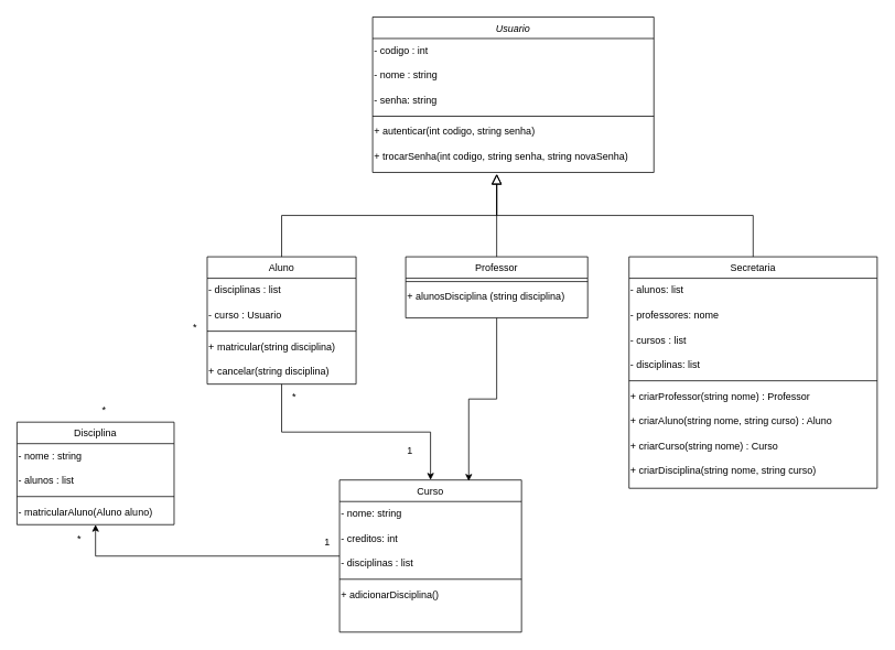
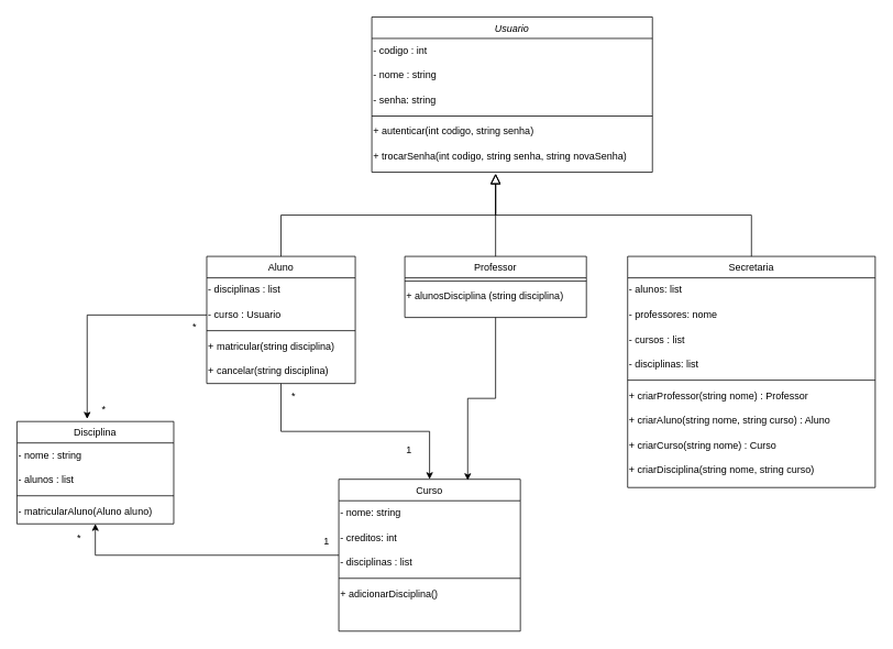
  <mxCell id="0" />
  <mxCell id="1" parent="0" />
  <mxCell id="2" value="Usuario" style="swimlane;fontStyle=2;align=center;verticalAlign=top;childLayout=stackLayout;horizontal=1;startSize=26;horizontalStack=0;resizeParent=1;resizeLast=0;collapsible=1;marginBottom=0;rounded=0;shadow=0;strokeWidth=1;" parent="1" vertex="1"><mxGeometry x="450" y="20" width="340" height="188" as="geometry"><mxRectangle x="230" y="140" width="160" height="26" as="alternateBounds" /></mxGeometry></mxCell>
  <mxCell id="3" value="&lt;div&gt;- codigo : int&lt;br&gt;&lt;/div&gt;" style="text;html=1;align=left;verticalAlign=middle;resizable=0;points=[];autosize=1;strokeColor=none;fillColor=none;" vertex="1" parent="2"><mxGeometry y="26" width="340" height="30" as="geometry" /></mxCell>
  <mxCell id="4" value="&lt;div&gt;- nome : string&lt;br&gt;&lt;/div&gt;" style="text;html=1;align=left;verticalAlign=middle;resizable=0;points=[];autosize=1;strokeColor=none;fillColor=none;" vertex="1" parent="2"><mxGeometry y="56" width="340" height="30" as="geometry" /></mxCell>
  <mxCell id="5" value="&lt;div&gt;- senha: string&lt;br&gt;&lt;/div&gt;" style="text;html=1;align=left;verticalAlign=middle;resizable=0;points=[];autosize=1;strokeColor=none;fillColor=none;" vertex="1" parent="2"><mxGeometry y="86" width="340" height="30" as="geometry" /></mxCell>
  <mxCell id="6" value="" style="line;html=1;strokeWidth=1;align=left;verticalAlign=middle;spacingTop=-1;spacingLeft=3;spacingRight=3;rotatable=0;labelPosition=right;points=[];portConstraint=eastwest;" parent="2" vertex="1"><mxGeometry y="116" width="340" height="8" as="geometry" /></mxCell>
  <mxCell id="7" value="+ autenticar(int codigo, string senha)" style="text;html=1;align=left;verticalAlign=middle;resizable=0;points=[];autosize=1;strokeColor=none;fillColor=none;" vertex="1" parent="2"><mxGeometry y="124" width="340" height="30" as="geometry" /></mxCell>
  <mxCell id="8" value="+ trocarSenha(int codigo, string senha, string novaSenha)" style="text;html=1;align=left;verticalAlign=middle;resizable=0;points=[];autosize=1;strokeColor=none;fillColor=none;" vertex="1" parent="2"><mxGeometry y="154" width="340" height="30" as="geometry" /></mxCell>
  <mxCell id="9" style="edgeStyle=orthogonalEdgeStyle;rounded=0;orthogonalLoop=1;jettySize=auto;html=1;entryX=0.5;entryY=0;entryDx=0;entryDy=0;" edge="1" parent="1" source="10" target="38"><mxGeometry relative="1" as="geometry" /></mxCell>
  <mxCell id="10" value="Aluno" style="swimlane;fontStyle=0;align=center;verticalAlign=top;childLayout=stackLayout;horizontal=1;startSize=26;horizontalStack=0;resizeParent=1;resizeLast=0;collapsible=1;marginBottom=0;rounded=0;shadow=0;strokeWidth=1;" parent="1" vertex="1"><mxGeometry x="250" y="310" width="180" height="154" as="geometry"><mxRectangle x="130" y="380" width="160" height="26" as="alternateBounds" /></mxGeometry></mxCell>
  <mxCell id="11" value="- disciplinas : list" style="text;html=1;align=left;verticalAlign=middle;resizable=0;points=[];autosize=1;strokeColor=none;fillColor=none;strokeWidth=0;shadow=0;glass=0;" vertex="1" parent="10"><mxGeometry y="26" width="180" height="30" as="geometry" /></mxCell>
  <mxCell id="12" value="- curso : Usuario" style="text;html=1;align=left;verticalAlign=middle;resizable=0;points=[];autosize=1;strokeColor=none;fillColor=none;strokeWidth=0;shadow=0;glass=0;" vertex="1" parent="10"><mxGeometry y="56" width="180" height="30" as="geometry" /></mxCell>
  <mxCell id="13" value="" style="line;html=1;strokeWidth=1;align=left;verticalAlign=middle;spacingTop=-1;spacingLeft=3;spacingRight=3;rotatable=0;labelPosition=right;points=[];portConstraint=eastwest;" parent="10" vertex="1"><mxGeometry y="86" width="180" height="8" as="geometry" /></mxCell>
  <mxCell id="14" value="+ matricular(string disciplina)" style="text;html=1;align=left;verticalAlign=middle;resizable=0;points=[];autosize=1;strokeColor=none;fillColor=none;strokeWidth=0;shadow=0;glass=0;" vertex="1" parent="10"><mxGeometry y="94" width="180" height="30" as="geometry" /></mxCell>
  <mxCell id="15" value="+ cancelar(string disciplina)" style="text;html=1;align=left;verticalAlign=middle;resizable=0;points=[];autosize=1;strokeColor=none;fillColor=none;strokeWidth=0;shadow=0;glass=0;" vertex="1" parent="10"><mxGeometry y="124" width="180" height="30" as="geometry" /></mxCell>
  <mxCell id="16" value="" style="endArrow=block;endSize=10;endFill=0;shadow=0;strokeWidth=1;rounded=0;curved=0;edgeStyle=elbowEdgeStyle;elbow=vertical;" parent="1" source="10" edge="1"><mxGeometry width="160" relative="1" as="geometry"><mxPoint x="430" y="153" as="sourcePoint" /><mxPoint x="600" y="210" as="targetPoint" /></mxGeometry></mxCell>
  <mxCell id="17" value="Professor" style="swimlane;fontStyle=0;align=center;verticalAlign=top;childLayout=stackLayout;horizontal=1;startSize=26;horizontalStack=0;resizeParent=1;resizeLast=0;collapsible=1;marginBottom=0;rounded=0;shadow=0;strokeWidth=1;" parent="1" vertex="1"><mxGeometry x="490" y="310" width="220" height="74" as="geometry"><mxRectangle x="340" y="380" width="170" height="26" as="alternateBounds" /></mxGeometry></mxCell>
  <mxCell id="18" value="" style="line;html=1;strokeWidth=1;align=left;verticalAlign=middle;spacingTop=-1;spacingLeft=3;spacingRight=3;rotatable=0;labelPosition=right;points=[];portConstraint=eastwest;" parent="17" vertex="1"><mxGeometry y="26" width="220" height="8" as="geometry" /></mxCell>
  <mxCell id="19" value="&lt;div&gt;+ alunosDisciplina (string disciplina)&lt;/div&gt;" style="text;html=1;align=left;verticalAlign=middle;resizable=0;points=[];autosize=1;strokeColor=none;fillColor=none;strokeWidth=0;shadow=0;glass=0;" vertex="1" parent="17"><mxGeometry y="34" width="220" height="30" as="geometry" /></mxCell>
  <mxCell id="20" value="" style="endArrow=block;endSize=10;endFill=0;shadow=0;strokeWidth=1;rounded=0;curved=0;edgeStyle=elbowEdgeStyle;elbow=vertical;" parent="1" source="17" edge="1"><mxGeometry width="160" relative="1" as="geometry"><mxPoint x="440" y="323" as="sourcePoint" /><mxPoint x="600" y="210" as="targetPoint" /></mxGeometry></mxCell>
  <mxCell id="21" value="Secretaria" style="swimlane;fontStyle=0;align=center;verticalAlign=top;childLayout=stackLayout;horizontal=1;startSize=26;horizontalStack=0;resizeParent=1;resizeLast=0;collapsible=1;marginBottom=0;rounded=0;shadow=0;strokeWidth=1;" parent="1" vertex="1"><mxGeometry x="760" y="310" width="300" height="280" as="geometry"><mxRectangle x="340" y="380" width="170" height="26" as="alternateBounds" /></mxGeometry></mxCell>
  <mxCell id="22" value="&lt;div&gt;- alunos: list&lt;/div&gt;" style="text;html=1;align=left;verticalAlign=middle;resizable=0;points=[];autosize=1;strokeColor=none;fillColor=none;" vertex="1" parent="21"><mxGeometry y="26" width="300" height="30" as="geometry" /></mxCell>
  <mxCell id="23" value="&lt;div&gt;- professores: nome&lt;/div&gt;" style="text;html=1;align=left;verticalAlign=middle;resizable=0;points=[];autosize=1;strokeColor=none;fillColor=none;" vertex="1" parent="21"><mxGeometry y="56" width="300" height="30" as="geometry" /></mxCell>
  <mxCell id="24" value="&lt;div&gt;- cursos : list&lt;/div&gt;" style="text;html=1;align=left;verticalAlign=middle;resizable=0;points=[];autosize=1;strokeColor=none;fillColor=none;" vertex="1" parent="21"><mxGeometry y="86" width="300" height="30" as="geometry" /></mxCell>
  <mxCell id="25" value="&lt;div&gt;- disciplinas: list&lt;/div&gt;" style="text;html=1;align=left;verticalAlign=middle;resizable=0;points=[];autosize=1;strokeColor=none;fillColor=none;" vertex="1" parent="21"><mxGeometry y="116" width="300" height="30" as="geometry" /></mxCell>
  <mxCell id="26" value="" style="line;html=1;strokeWidth=1;align=left;verticalAlign=middle;spacingTop=-1;spacingLeft=3;spacingRight=3;rotatable=0;labelPosition=right;points=[];portConstraint=eastwest;" parent="21" vertex="1"><mxGeometry y="146" width="300" height="8" as="geometry" /></mxCell>
  <mxCell id="27" value="&lt;div&gt;+ criarProfessor(string nome) : Professor&lt;br&gt;&lt;/div&gt;" style="text;html=1;align=left;verticalAlign=middle;resizable=0;points=[];autosize=1;strokeColor=none;fillColor=none;" vertex="1" parent="21"><mxGeometry y="154" width="300" height="30" as="geometry" /></mxCell>
  <mxCell id="28" value="&lt;div&gt;+ criarAluno(string nome, string curso) : Aluno&lt;br&gt;&lt;/div&gt;" style="text;html=1;align=left;verticalAlign=middle;resizable=0;points=[];autosize=1;strokeColor=none;fillColor=none;" vertex="1" parent="21"><mxGeometry y="184" width="300" height="30" as="geometry" /></mxCell>
  <mxCell id="29" value="&lt;div&gt;+ criarCurso(string nome) : Curso&lt;br&gt;&lt;/div&gt;" style="text;html=1;align=left;verticalAlign=middle;resizable=0;points=[];autosize=1;strokeColor=none;fillColor=none;" vertex="1" parent="21"><mxGeometry y="214" width="300" height="30" as="geometry" /></mxCell>
  <mxCell id="30" value="&lt;div&gt;+ criarDisciplina(string nome, string curso)&lt;/div&gt;" style="text;html=1;align=left;verticalAlign=middle;resizable=0;points=[];autosize=1;strokeColor=none;fillColor=none;" vertex="1" parent="21"><mxGeometry y="244" width="300" height="30" as="geometry" /></mxCell>
  <mxCell id="31" style="edgeStyle=elbowEdgeStyle;rounded=0;orthogonalLoop=1;jettySize=auto;html=1;endArrow=block;endFill=0;endSize=10;elbow=vertical;" parent="1" source="21" edge="1"><mxGeometry relative="1" as="geometry"><mxPoint x="600" y="210" as="targetPoint" /></mxGeometry></mxCell>
  <mxCell id="32" value="Disciplina" style="swimlane;fontStyle=0;align=center;verticalAlign=top;childLayout=stackLayout;horizontal=1;startSize=26;horizontalStack=0;resizeParent=1;resizeLast=0;collapsible=1;marginBottom=0;rounded=0;shadow=0;strokeWidth=1;" parent="1" vertex="1"><mxGeometry x="20" y="510" width="190" height="124" as="geometry"><mxRectangle x="340" y="380" width="170" height="26" as="alternateBounds" /></mxGeometry></mxCell>
  <mxCell id="33" value="- nome : string" style="text;html=1;align=left;verticalAlign=middle;resizable=0;points=[];autosize=1;strokeColor=none;fillColor=none;strokeWidth=0;shadow=0;glass=0;" vertex="1" parent="32"><mxGeometry y="26" width="190" height="30" as="geometry" /></mxCell>
  <mxCell id="34" value="- alunos : list" style="text;html=1;align=left;verticalAlign=middle;resizable=0;points=[];autosize=1;strokeColor=none;fillColor=none;strokeWidth=0;shadow=0;glass=0;" vertex="1" parent="32"><mxGeometry y="56" width="190" height="30" as="geometry" /></mxCell>
  <mxCell id="35" value="" style="line;html=1;strokeWidth=1;align=left;verticalAlign=middle;spacingTop=-1;spacingLeft=3;spacingRight=3;rotatable=0;labelPosition=right;points=[];portConstraint=eastwest;" parent="32" vertex="1"><mxGeometry y="86" width="190" height="8" as="geometry" /></mxCell>
  <mxCell id="36" value="- matricularAluno(Aluno aluno)" style="text;html=1;align=left;verticalAlign=middle;resizable=0;points=[];autosize=1;strokeColor=none;fillColor=none;strokeWidth=0;shadow=0;glass=0;" vertex="1" parent="32"><mxGeometry y="94" width="190" height="30" as="geometry" /></mxCell>
  <mxCell id="37" style="edgeStyle=orthogonalEdgeStyle;rounded=0;orthogonalLoop=1;jettySize=auto;html=1;entryX=0.5;entryY=1;entryDx=0;entryDy=0;" parent="1" source="38" target="32" edge="1"><mxGeometry relative="1" as="geometry" /></mxCell>
  <mxCell id="38" value="Curso" style="swimlane;fontStyle=0;align=center;verticalAlign=top;childLayout=stackLayout;horizontal=1;startSize=26;horizontalStack=0;resizeParent=1;resizeLast=0;collapsible=1;marginBottom=0;rounded=0;shadow=0;strokeWidth=1;" parent="1" vertex="1"><mxGeometry x="410" y="580" width="220" height="184" as="geometry"><mxRectangle x="340" y="380" width="170" height="26" as="alternateBounds" /></mxGeometry></mxCell>
  <mxCell id="39" value="&lt;div align=&quot;left&quot;&gt;&lt;font&gt;&lt;span style=&quot;line-height: 0%;&quot;&gt;- nome: string&lt;br&gt;&lt;/span&gt;&lt;/font&gt;&lt;/div&gt;" style="text;html=1;align=left;verticalAlign=middle;resizable=0;points=[];autosize=1;strokeColor=none;fillColor=none;strokeWidth=0;shadow=0;glass=0;" parent="38" vertex="1"><mxGeometry y="26" width="220" height="30" as="geometry" /></mxCell>
  <mxCell id="40" value="&lt;div align=&quot;left&quot;&gt;- creditos: int&lt;/div&gt;" style="text;html=1;align=left;verticalAlign=middle;resizable=0;points=[];autosize=1;strokeColor=none;fillColor=none;strokeWidth=0;shadow=0;glass=0;" parent="38" vertex="1"><mxGeometry y="56" width="220" height="30" as="geometry" /></mxCell>
  <mxCell id="41" value="- disciplinas : list" style="text;html=1;align=left;verticalAlign=middle;resizable=0;points=[];autosize=1;strokeColor=none;fillColor=none;strokeWidth=0;shadow=0;glass=0;" vertex="1" parent="38"><mxGeometry y="86" width="220" height="30" as="geometry" /></mxCell>
  <mxCell id="42" value="" style="line;html=1;strokeWidth=1;align=left;verticalAlign=middle;spacingTop=-1;spacingLeft=3;spacingRight=3;rotatable=0;labelPosition=right;points=[];portConstraint=eastwest;" parent="38" vertex="1"><mxGeometry y="116" width="220" height="8" as="geometry" /></mxCell>
  <mxCell id="43" value="+ adicionarDisciplina()" style="text;html=1;align=left;verticalAlign=middle;resizable=0;points=[];autosize=1;strokeColor=none;fillColor=none;strokeWidth=0;shadow=0;glass=0;" vertex="1" parent="38"><mxGeometry y="124" width="220" height="30" as="geometry" /></mxCell>
  <mxCell id="44" style="edgeStyle=orthogonalEdgeStyle;rounded=0;orthogonalLoop=1;jettySize=auto;html=1;entryX=0.71;entryY=0.007;entryDx=0;entryDy=0;entryPerimeter=0;" edge="1" parent="1" source="17" target="38"><mxGeometry relative="1" as="geometry" /></mxCell>
  <mxCell id="45" value="*" style="text;html=1;align=center;verticalAlign=middle;resizable=0;points=[];autosize=1;strokeColor=none;fillColor=none;" vertex="1" parent="1"><mxGeometry x="340" y="464" width="30" height="30" as="geometry" /></mxCell>
  <mxCell id="46" value="1" style="text;html=1;align=center;verticalAlign=middle;resizable=0;points=[];autosize=1;strokeColor=none;fillColor=none;" vertex="1" parent="1"><mxGeometry x="480" y="530" width="30" height="30" as="geometry" /></mxCell>
  <mxCell id="47" value="1" style="text;html=1;align=center;verticalAlign=middle;resizable=0;points=[];autosize=1;strokeColor=none;fillColor=none;" vertex="1" parent="1"><mxGeometry x="380" y="640" width="30" height="30" as="geometry" /></mxCell>
  <mxCell id="48" value="*" style="text;html=1;align=center;verticalAlign=middle;resizable=0;points=[];autosize=1;strokeColor=none;fillColor=none;fontStyle=0" vertex="1" parent="1"><mxGeometry x="80" y="637" width="30" height="30" as="geometry" /></mxCell>
+ <mxCell id="49" style="edgeStyle=orthogonalEdgeStyle;rounded=0;orthogonalLoop=1;jettySize=auto;html=1;entryX=0.448;entryY=-0.025;entryDx=0;entryDy=0;entryPerimeter=0;" edge="1" parent="1" source="12" target="32"><mxGeometry relative="1" as="geometry" /></mxCell>
  <mxCell id="50" value="*" style="text;html=1;align=center;verticalAlign=middle;resizable=0;points=[];autosize=1;strokeColor=none;fillColor=none;fontStyle=0" vertex="1" parent="1"><mxGeometry x="220" y="380" width="30" height="30" as="geometry" /></mxCell>
  <mxCell id="51" value="*" style="text;html=1;align=center;verticalAlign=middle;resizable=0;points=[];autosize=1;strokeColor=none;fillColor=none;fontStyle=0" vertex="1" parent="1"><mxGeometry x="110" y="480" width="30" height="30" as="geometry" /></mxCell>
